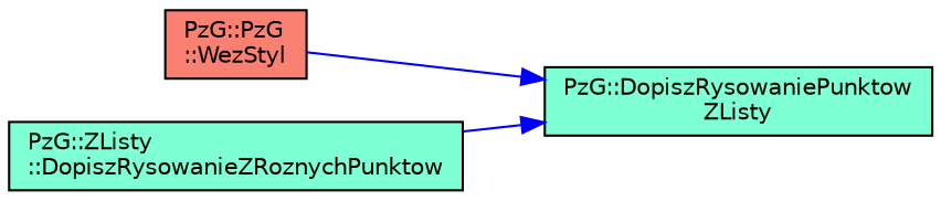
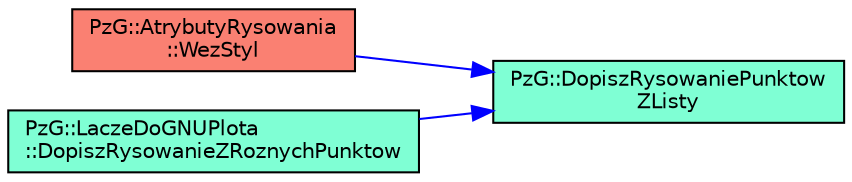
  digraph {
    rankdir=RL
    node [color=black fillcolor=aquamarine fontname=Helvetica fontsize=10 shape=record style=filled]
    edge [color=blue dir=back fontname=Helvetica fontsize=10 labelfontname=Helvetica labelfontsize=10 style=solid]
-   n1 [fillcolor=salmon fontcolor=black height=0.2 label="PzG::PzG\l::WezStyl" width=0.4]
+   n1 [fillcolor=salmon fontcolor=black height=0.2 label="PzG::AtrybutyRysowania\l::WezStyl" width=0.4]
    n2 [height=0.2 label="PzG::DopiszRysowaniePunktow\lZListy" width=0.4]
-   n3 [height=0.2 label="PzG::ZListy\l::DopiszRysowanieZRoznychPunktow" width=0.4]
+   n3 [height=0.2 label="PzG::LaczeDoGNUPlota\l::DopiszRysowanieZRoznychPunktow" width=0.4]
    n2 -> n1
    n2 -> n3
  }
